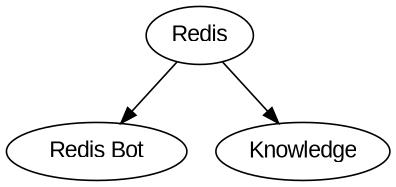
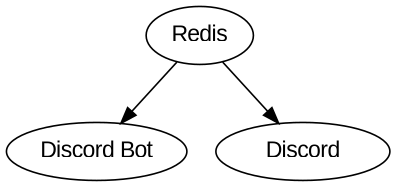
  digraph {
    fontname="Liberation Sans"
    node [fontname="Liberation Sans"]
    edge [fontname="Liberation Sans"]
    n1 [label=Redis]
-   n2 [label="Redis Bot"]
-   n3 [label=Knowledge]
+   n2 [label="Discord Bot"]
+   n3 [label=Discord]
    n1 -> n2
    n1 -> n3
  }
